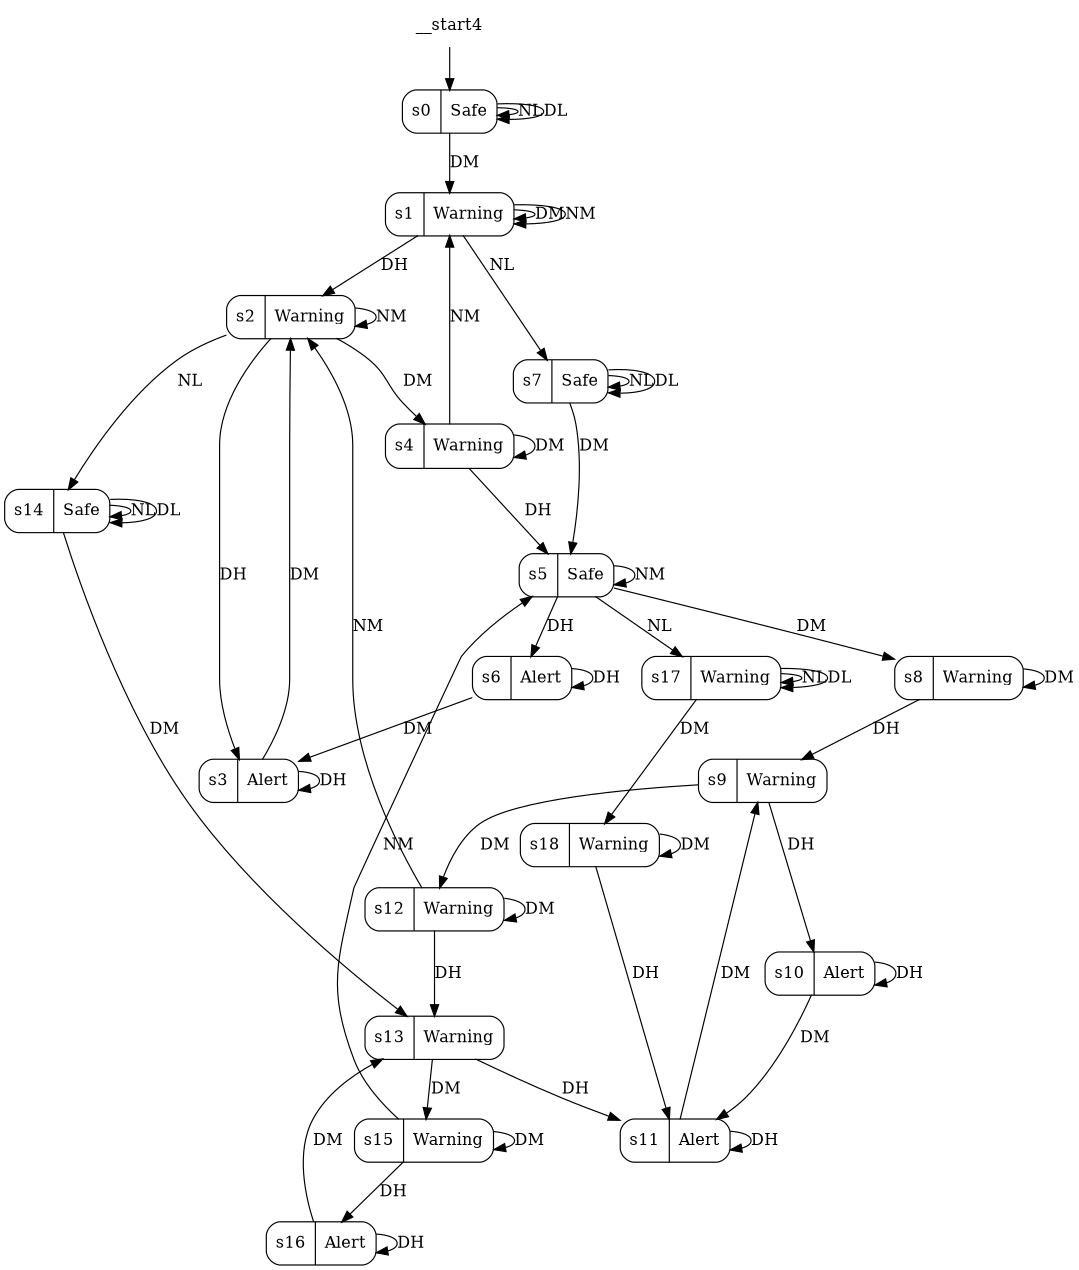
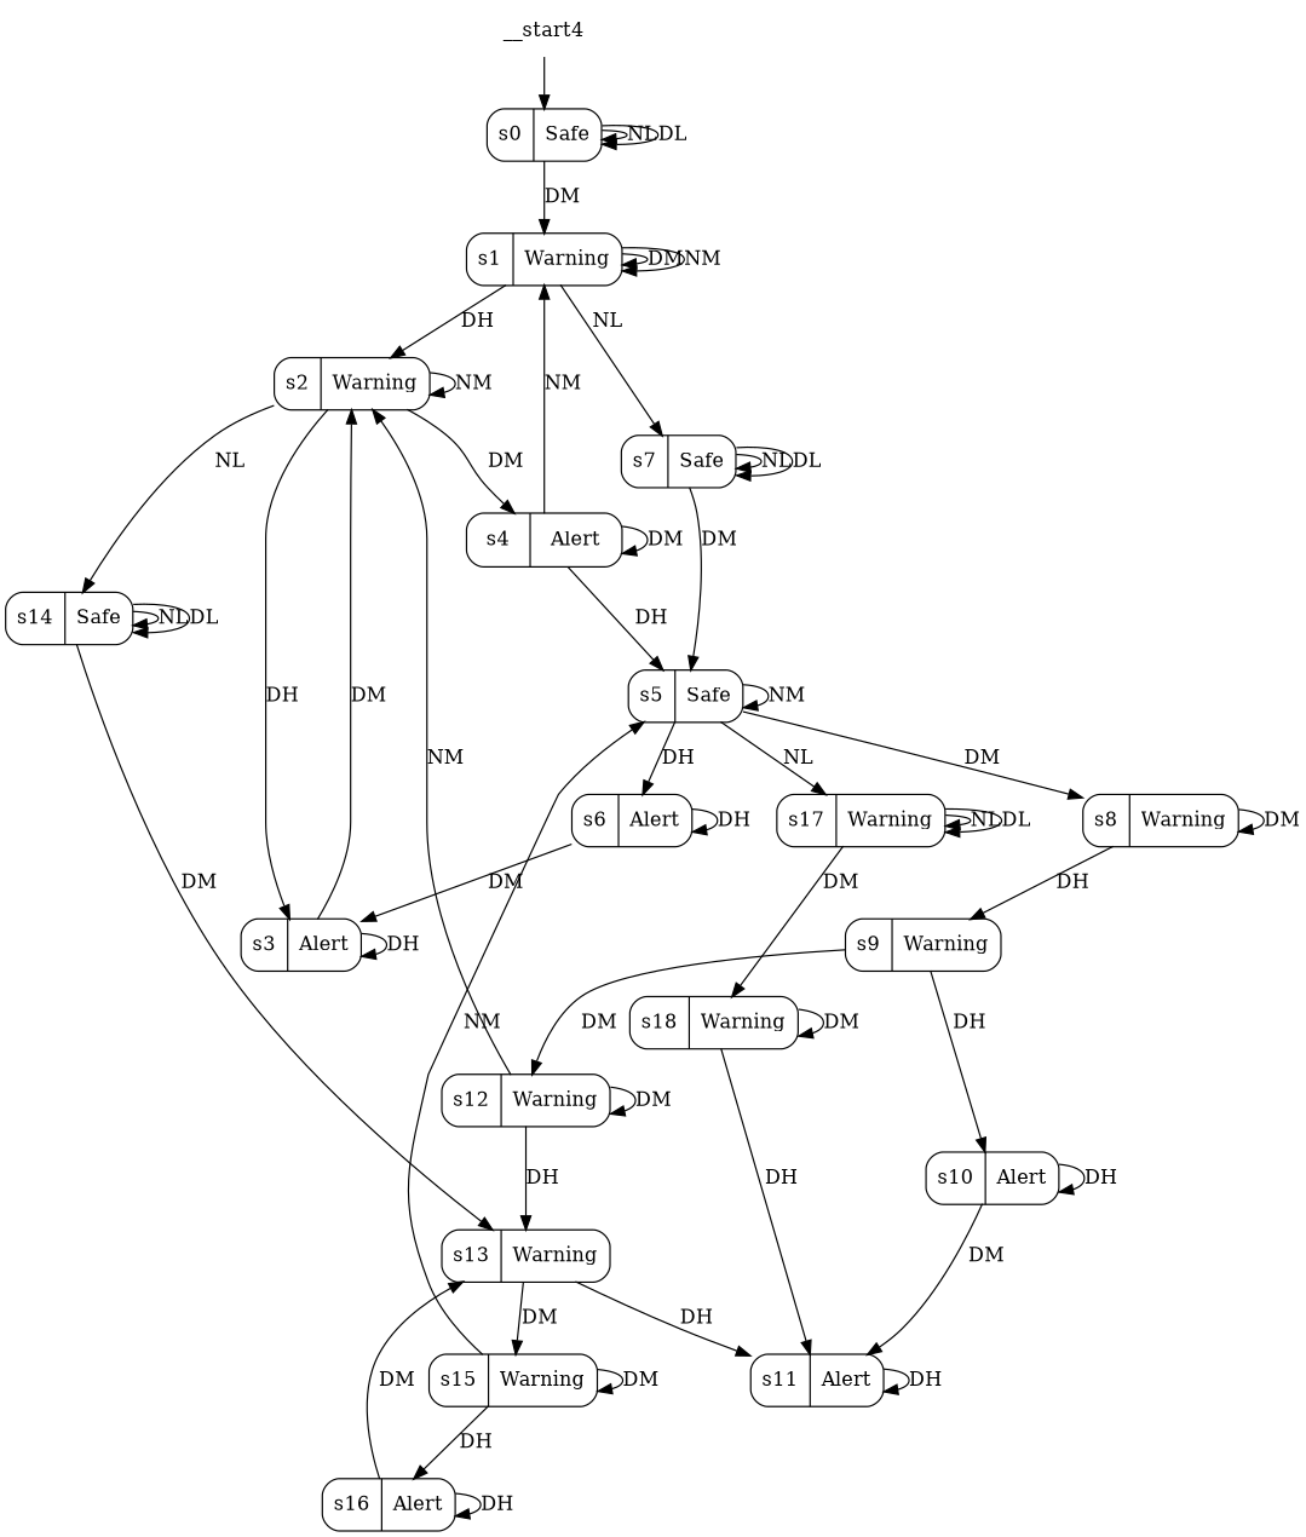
  digraph {
    node [shape=record style=rounded]
    n1 [label="s0|Safe"]
    n2 [label="s1|Warning"]
    n3 [label="s2|Warning"]
    n4 [label="s7|Safe"]
    n5 [label="s3|Alert"]
-   n6 [label="s4|Warning"]
+   n6 [label="s4|Alert"]
    n7 [label="s14|Safe"]
    n8 [label="s5|Safe"]
    n9 [label="s13|Warning"]
    n10 [label="s6|Alert"]
    n11 [label="s8|Warning"]
    n12 [label="s17|Warning"]
    n13 [label="s9|Warning"]
    n14 [label="s18|Warning"]
    n15 [label="s10|Alert"]
    n16 [label="s12|Warning"]
    n17 [label="s11|Alert"]
    n18 [label="s15|Warning"]
    n19 [label="s16|Alert"]
    n20 [label=__start4 shape=none style=""]
    n1 -> n1 [label=NL]
    n1 -> n1 [label=DL]
    n1 -> n2 [label=DM]
    n2 -> n2 [label=DM]
    n2 -> n2 [label=NM]
    n2 -> n3 [label=DH]
    n2 -> n4 [label=NL]
    n3 -> n3 [label=NM]
    n3 -> n5 [label=DH]
    n3 -> n6 [label=DM]
    n3 -> n7 [label=NL]
    n4 -> n4 [label=NL]
    n4 -> n4 [label=DL]
    n4 -> n8 [label=DM]
    n5 -> n3 [label=DM]
    n5 -> n5 [label=DH]
    n6 -> n2 [label=NM]
    n6 -> n6 [label=DM]
    n6 -> n8 [label=DH]
    n7 -> n7 [label=NL]
    n7 -> n7 [label=DL]
    n7 -> n9 [label=DM]
    n8 -> n8 [label=NM]
    n8 -> n10 [label=DH]
    n8 -> n11 [label=DM]
    n8 -> n12 [label=NL]
    n9 -> n17 [label=DH]
    n9 -> n18 [label=DM]
    n10 -> n5 [label=DM]
    n10 -> n10 [label=DH]
    n11 -> n11 [label=DM]
    n11 -> n13 [label=DH]
    n12 -> n12 [label=NL]
    n12 -> n12 [label=DL]
    n12 -> n14 [label=DM]
    n13 -> n15 [label=DH]
    n13 -> n16 [label=DM]
    n14 -> n14 [label=DM]
    n14 -> n17 [label=DH]
    n15 -> n15 [label=DH]
    n15 -> n17 [label=DM]
    n16 -> n3 [label=NM]
    n16 -> n9 [label=DH]
    n16 -> n16 [label=DM]
-   n17 -> n13 [label=DM]
    n17 -> n17 [label=DH]
    n18 -> n8 [label=NM]
    n18 -> n18 [label=DM]
    n18 -> n19 [label=DH]
    n19 -> n9 [label=DM]
    n19 -> n19 [label=DH]
    n20 -> n1
  }
